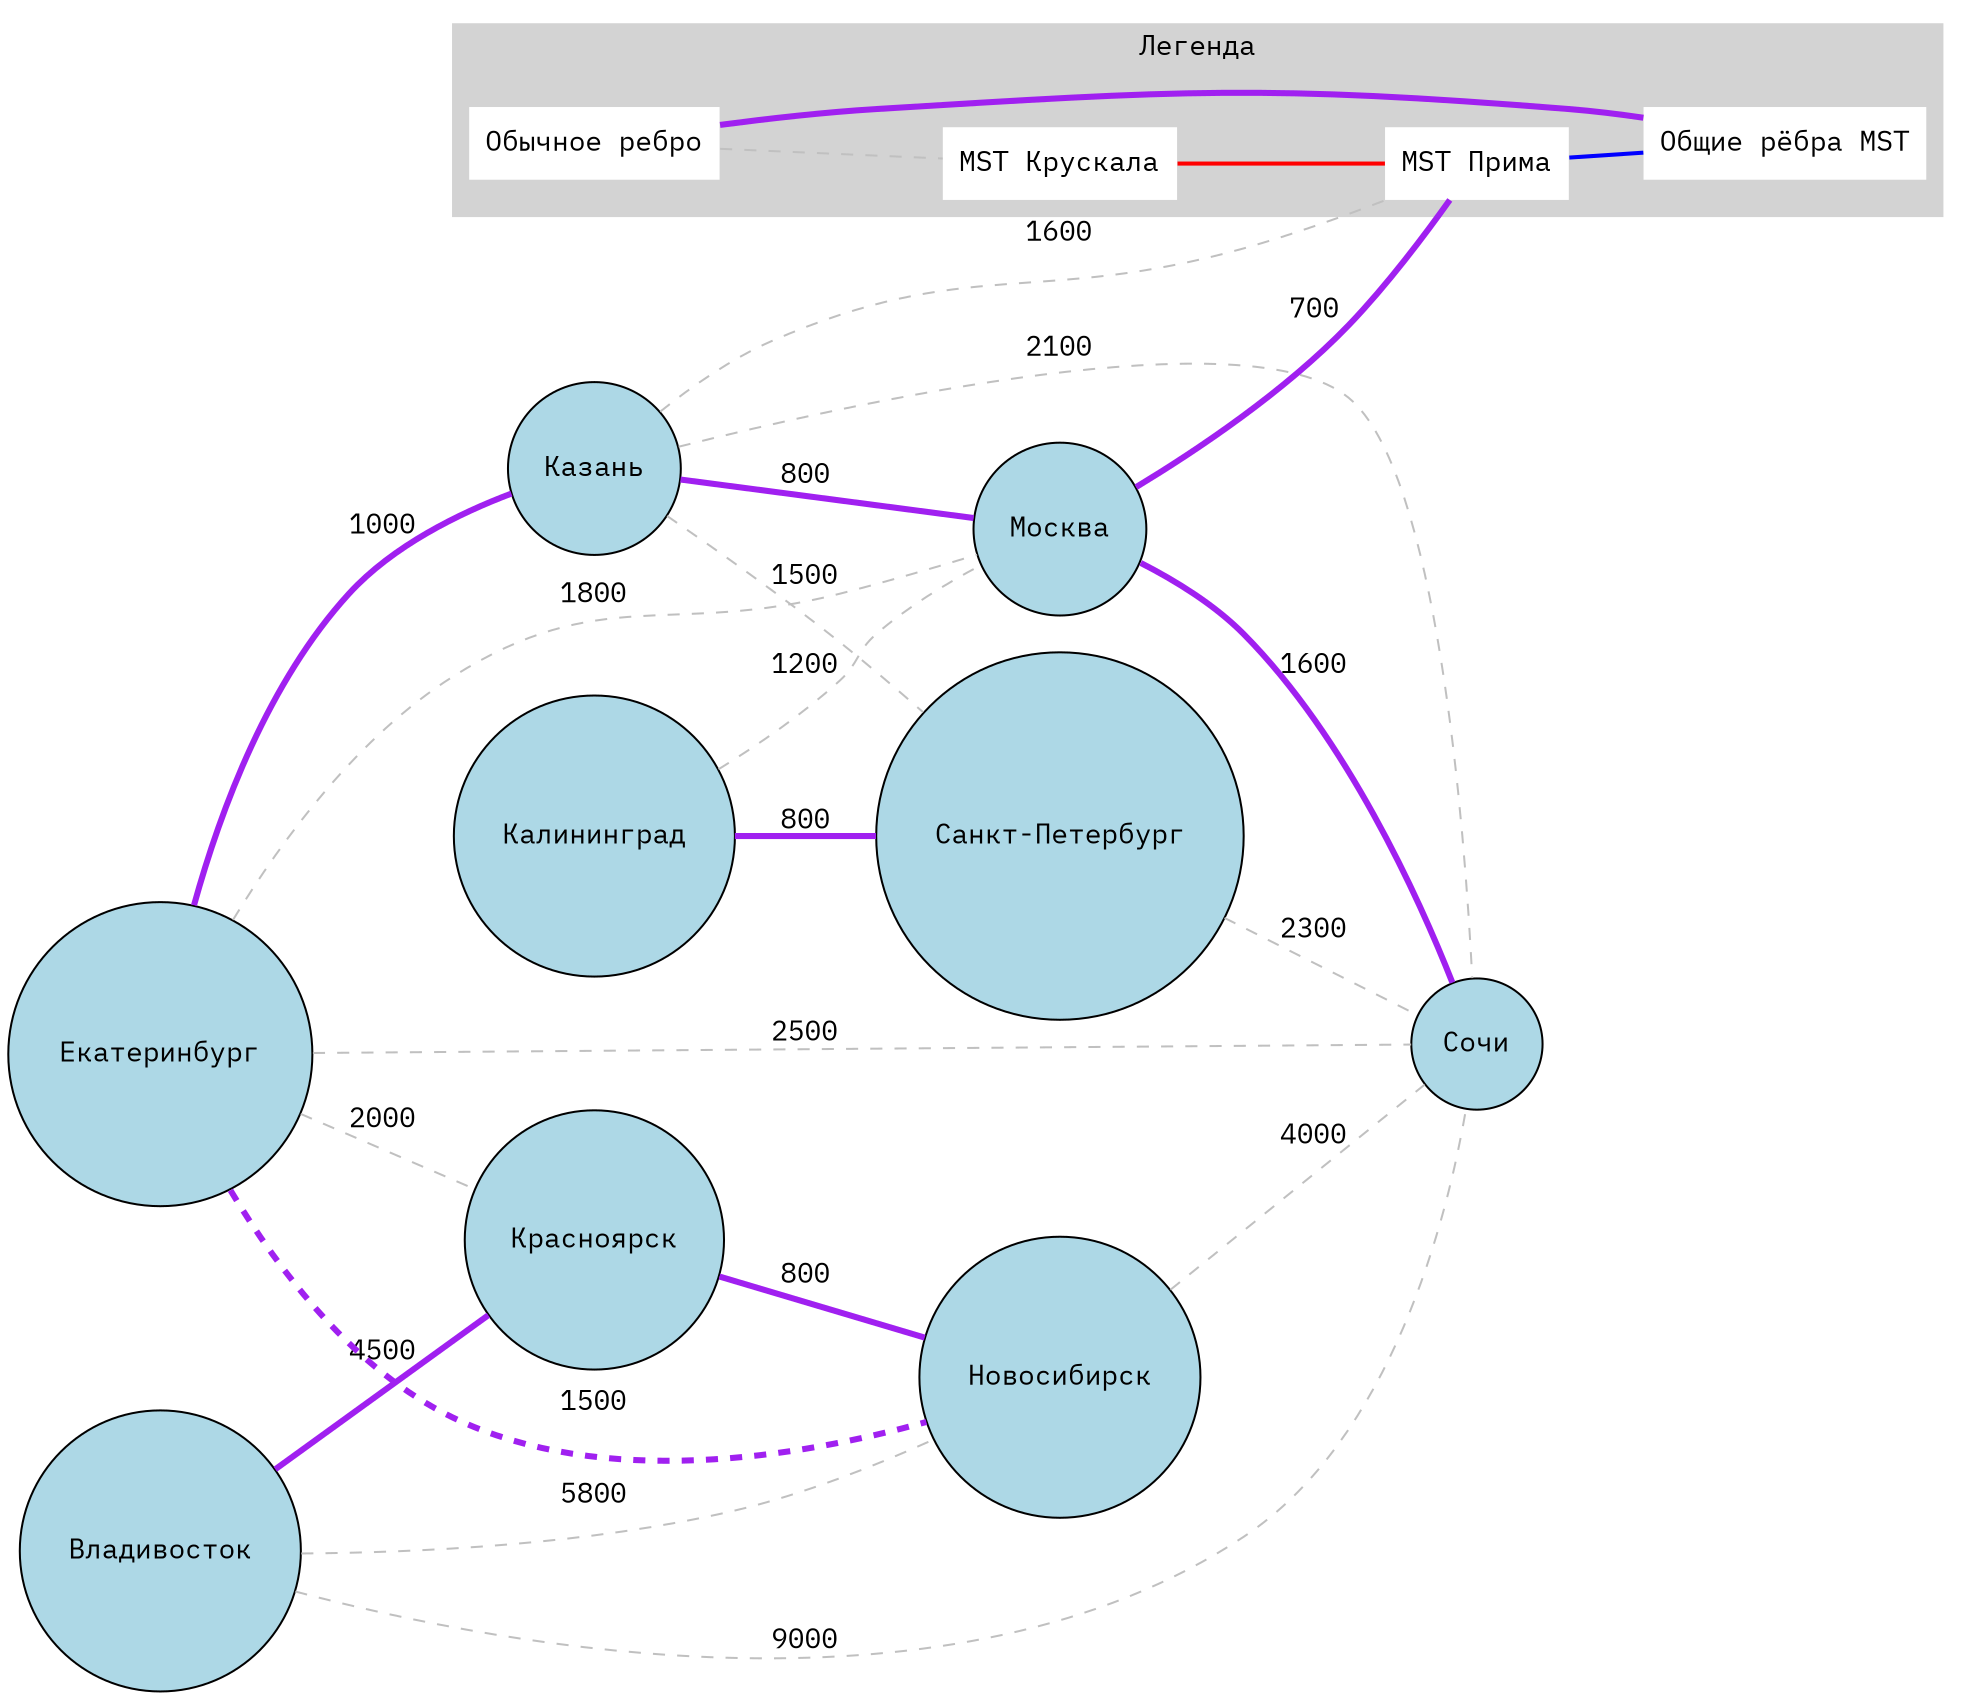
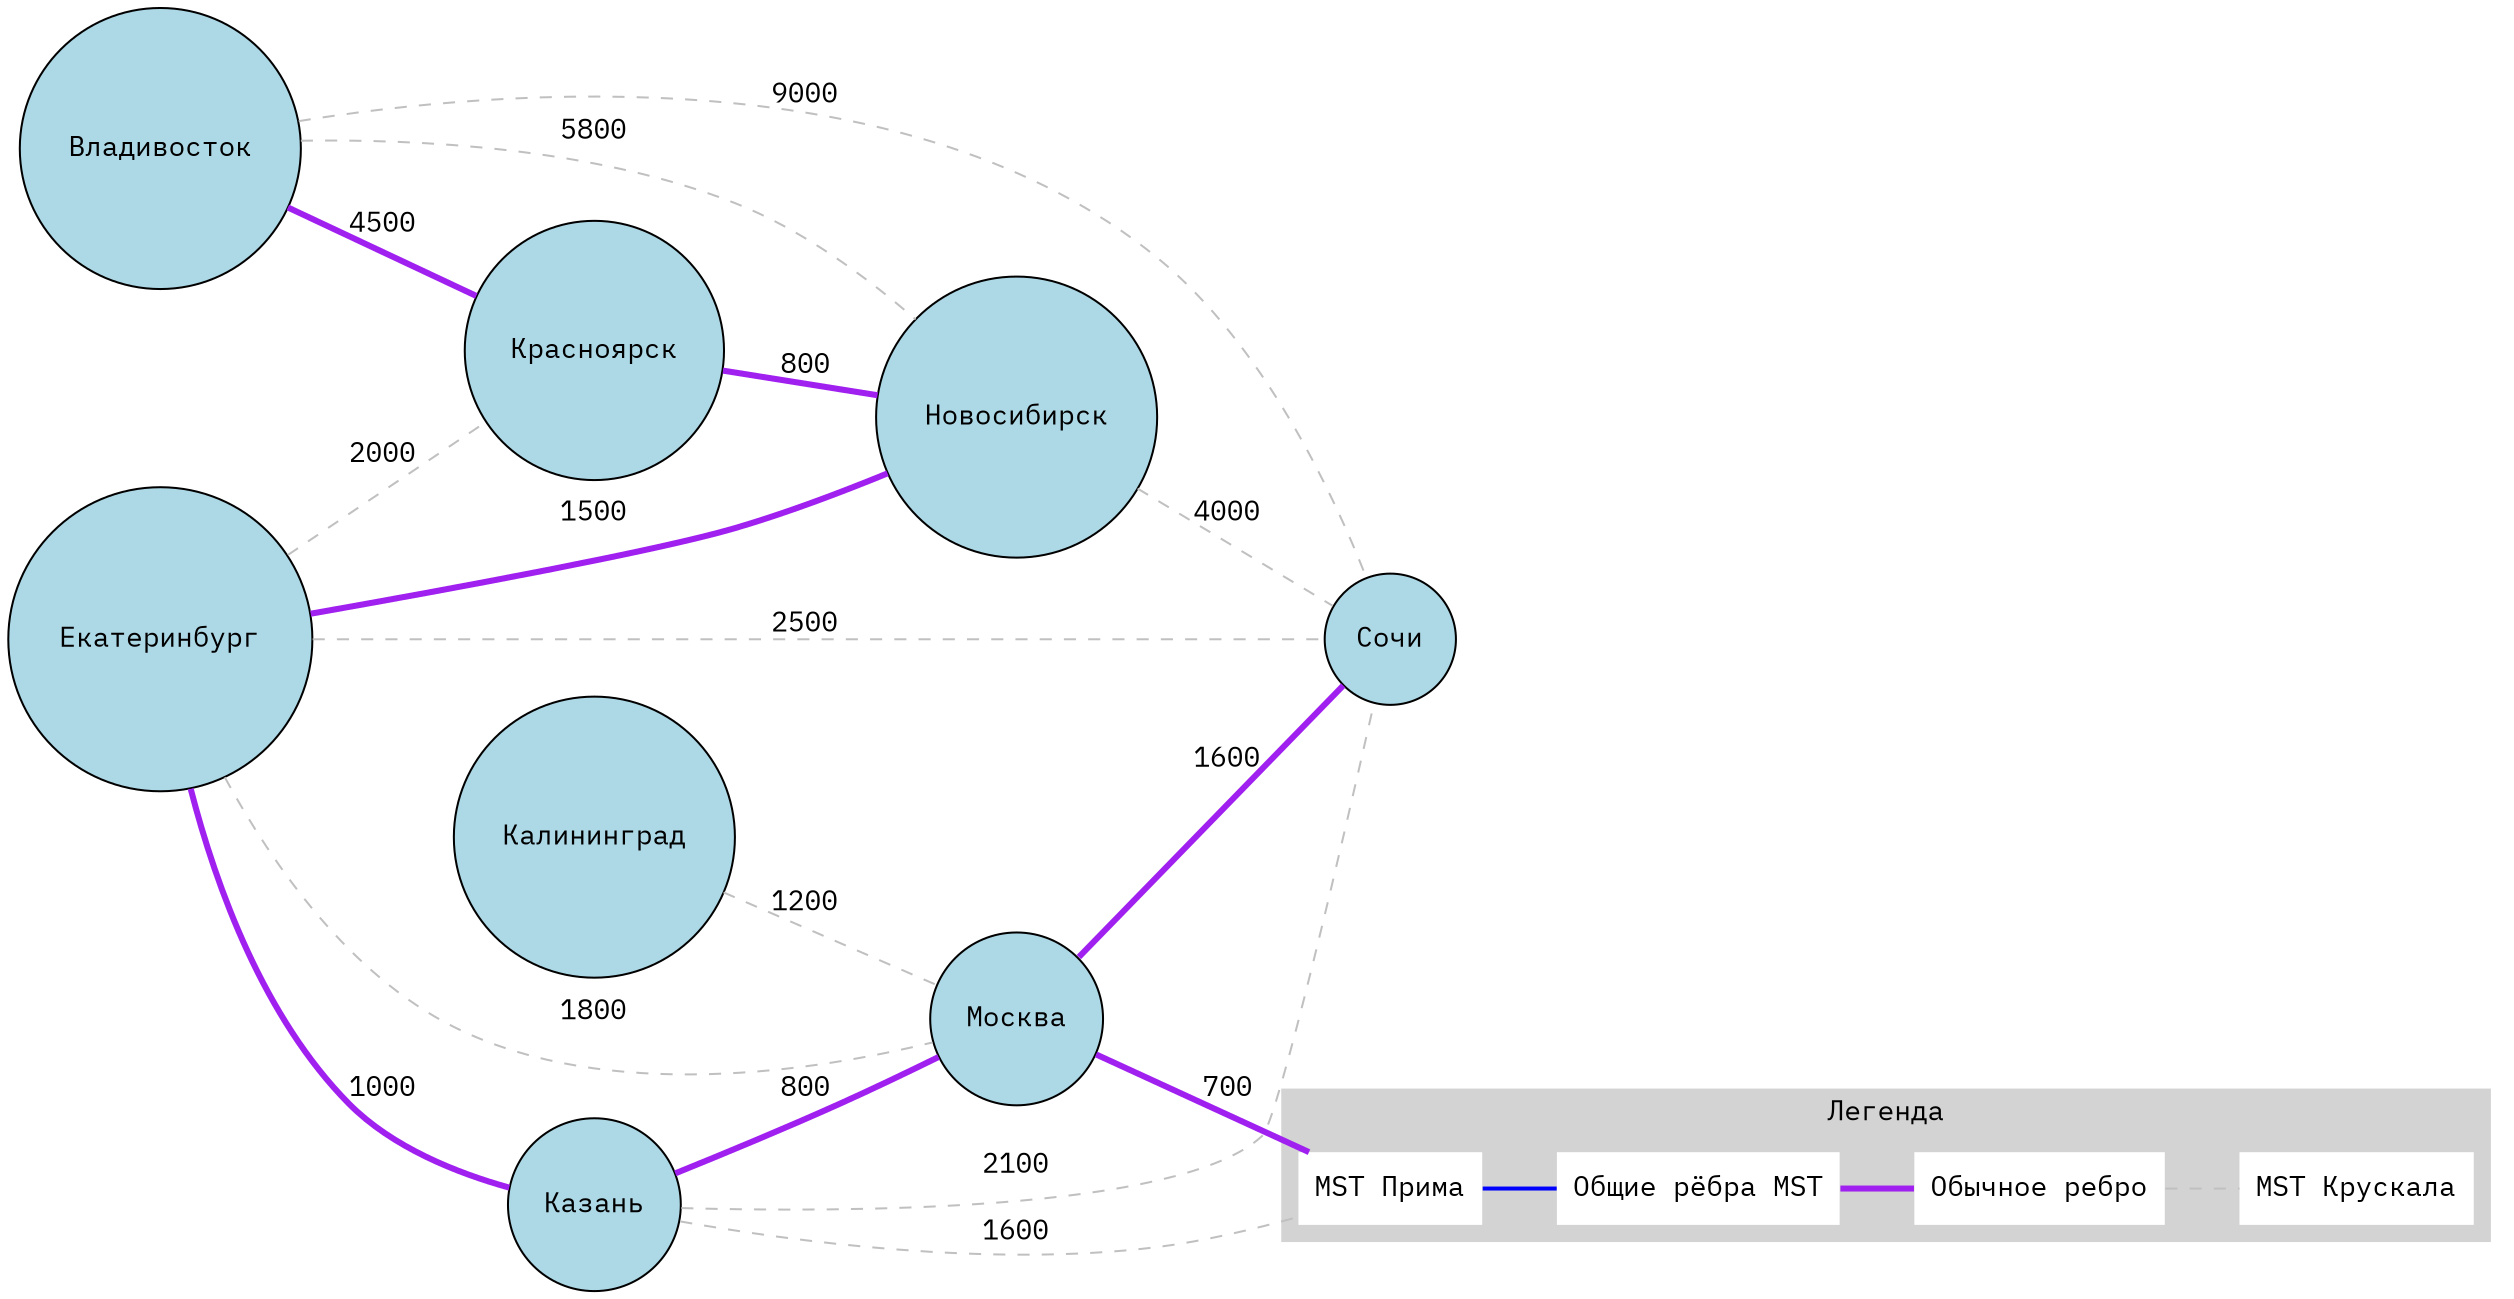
  graph {
    fontname="IBM Plex Mono"
    rankdir=LR
    splines=true
    node [fillcolor=lightblue fontname="IBM Plex Mono" shape=circle style=filled]
    edge [color=grey fontname="IBM Plex Mono" style=dashed]
    n1 [fillcolor=white label="Обычное ребро" shape=plaintext]
    n2 [fillcolor=white label="MST Крускала" shape=plaintext]
    n3 [fillcolor=white label="MST Прима" shape=plaintext]
    n4 [fillcolor=white label="Общие рёбра MST" shape=plaintext]
    "Владивосток"
    "Красноярск"
    "Новосибирск"
    "Сочи"
    "Екатеринбург"
    "Казань"
    "Москва"
-   "Санкт-Петербург"
    "Калининград"
    subgraph cluster_1 {
      color=lightgrey
      fontsize=14
      label="Легенда"
      style=filled
      n1
      n2
      n3
      n4
    }
    n1 -- n2
-   n2 -- n3 [color=red penwidth=2.0 style=""]
    n3 -- n4 [color=blue penwidth=2.0 style=""]
    n4 -- n1 [color=purple penwidth=3.0 style=""]
    "Владивосток" -- "Красноярск" [color=purple label=4500 penwidth=3.0 style=""]
    "Владивосток" -- "Новосибирск" [label=5800]
    "Владивосток" -- "Сочи" [label=9000]
    "Красноярск" -- "Новосибирск" [color=purple label=800 penwidth=3.0 style=""]
    "Новосибирск" -- "Сочи" [label=4000]
    "Екатеринбург" -- "Красноярск" [label=2000]
-   "Екатеринбург" -- "Новосибирск" [color=purple label=1500 penwidth=3.0]
+   "Екатеринбург" -- "Новосибирск" [color=purple label=1500 penwidth=3.0 style=""]
    "Екатеринбург" -- "Сочи" [label=2500]
    "Екатеринбург" -- "Казань" [color=purple label=1000 penwidth=3.0 style=""]
    "Екатеринбург" -- "Москва" [label=1800]
    "Казань" -- n3 [label=1600]
    "Казань" -- "Сочи" [label=2100]
    "Казань" -- "Москва" [color=purple label=800 penwidth=3.0 style=""]
-   "Казань" -- "Санкт-Петербург" [label=1500]
    "Москва" -- n3 [color=purple label=700 penwidth=3.0 style=""]
    "Москва" -- "Сочи" [color=purple label=1600 penwidth=3.0 style=""]
-   "Санкт-Петербург" -- "Сочи" [label=2300]
    "Калининград" -- "Москва" [label=1200]
-   "Калининград" -- "Санкт-Петербург" [color=purple label=800 penwidth=3.0 style=""]
  }
